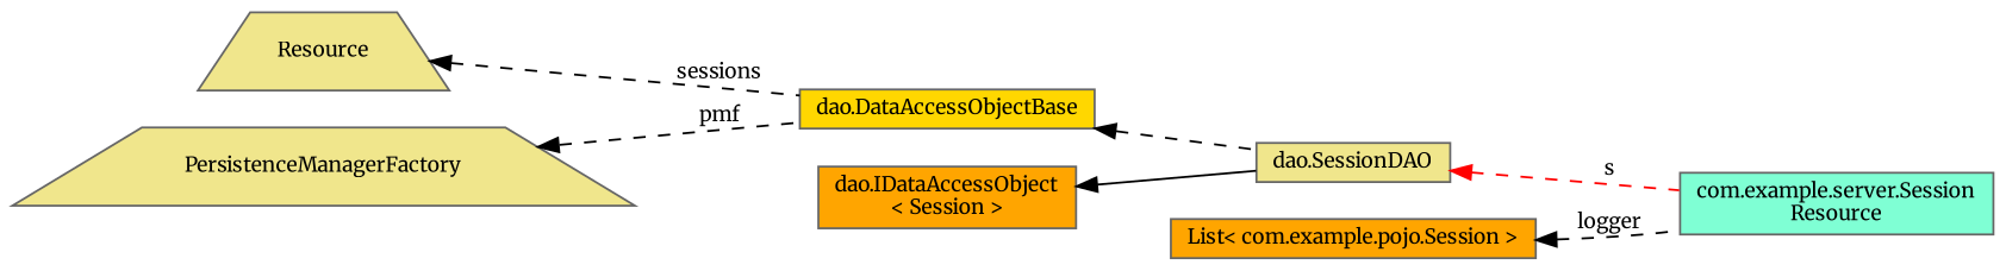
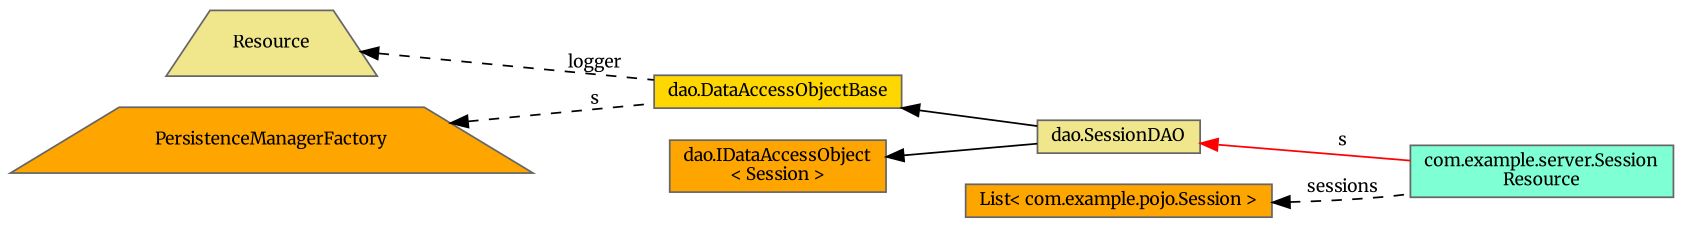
  digraph {
    fontname=Merriweather
    rankdir=LR
    node [color=gray40 fillcolor=khaki fontname=Merriweather fontsize=10 shape=box style=filled]
    edge [color=black dir=back fontname=Merriweather fontsize=10 labelfontname=Helvetica labelfontsize=10 style=dashed]
    n1 [fillcolor=aquamarine fontcolor=black height=0.2 label="com.example.server.Session\lResource" width=0.4]
    n2 [height=0.2 label="dao.SessionDAO" width=0.4]
    n3 [fillcolor=gold height=0.2 label="dao.DataAccessObjectBase" width=0.4]
    n4 [height=0.2 label=Resource shape=trapezium width=0.4]
-   n5 [height=0.2 label=PersistenceManagerFactory shape=trapezium width=0.4]
+   n5 [fillcolor=orange height=0.2 label=PersistenceManagerFactory shape=trapezium width=0.4]
    n6 [fillcolor=orange height=0.2 label="dao.IDataAccessObject\l\< Session \>" width=0.4]
    n7 [fillcolor=orange height=0.2 label="List\< com.example.pojo.Session \>" width=0.4]
-   n2 -> n1 [color=red label=" s"]
-   n3 -> n2
-   n4 -> n3 [label=" sessions"]
-   n5 -> n3 [label=" pmf"]
+   n2 -> n1 [color=red label=" s" style=solid]
+   n3 -> n2 [style=solid]
+   n4 -> n3 [label=" logger"]
+   n5 -> n3 [label=" s"]
    n6 -> n2 [style=solid]
-   n7 -> n1 [label=" logger"]
+   n7 -> n1 [label=" sessions"]
  }
